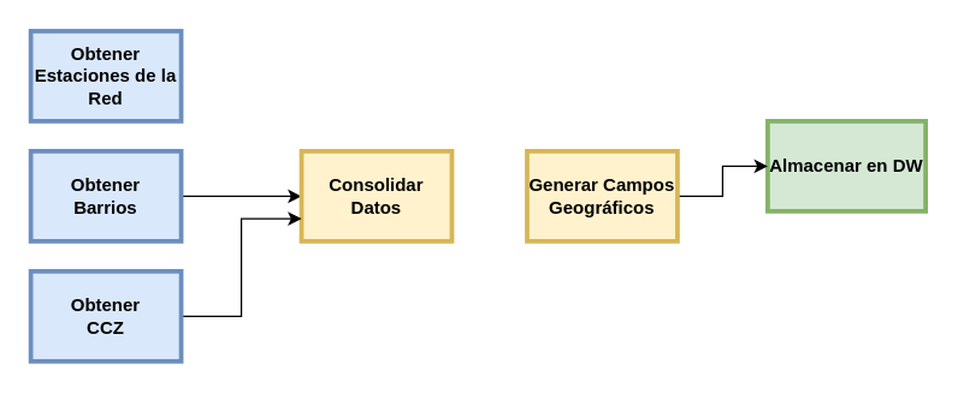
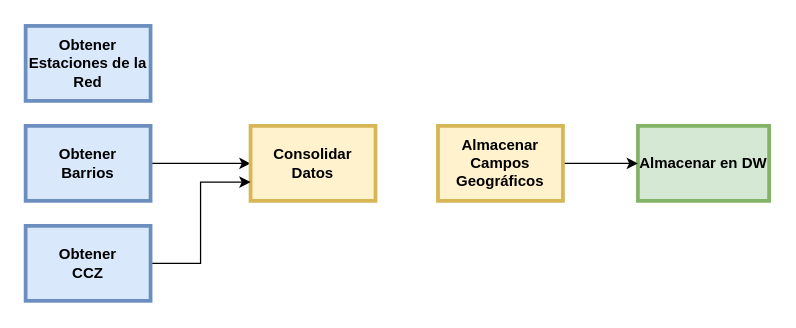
  <mxCell id="0" />
  <mxCell id="1" parent="0" />
  <mxCell id="2" value="Obtener&#10;Estaciones de la Red" style="whiteSpace=wrap;align=center;verticalAlign=middle;fontStyle=1;strokeWidth=3;fillColor=#dae8fc;strokeColor=#6c8ebf;" parent="1" vertex="1"><mxGeometry x="20" y="20" width="100" height="60" as="geometry" /></mxCell>
- <mxCell id="3" value="Almacenar en DW" style="whiteSpace=wrap;align=center;verticalAlign=middle;fontStyle=1;strokeWidth=3;fillColor=#d5e8d4;strokeColor=#82b366;" parent="1" vertex="1"><mxGeometry x="510" y="80" width="105" height="60" as="geometry" /></mxCell>
+ <mxCell id="3" value="Almacenar en DW" style="whiteSpace=wrap;align=center;verticalAlign=middle;fontStyle=1;strokeWidth=3;fillColor=#d5e8d4;strokeColor=#82b366;" parent="1" vertex="1"><mxGeometry x="510" y="100" width="105" height="60" as="geometry" /></mxCell>
  <mxCell id="4" style="edgeStyle=orthogonalEdgeStyle;rounded=0;orthogonalLoop=1;jettySize=auto;html=1;exitX=1;exitY=0.5;exitDx=0;exitDy=0;entryX=0;entryY=0.5;entryDx=0;entryDy=0;" parent="1" source="5" target="6" edge="1"><mxGeometry relative="1" as="geometry" /></mxCell>
  <mxCell id="5" value="Obtener&#10;Barrios" style="whiteSpace=wrap;align=center;verticalAlign=middle;fontStyle=1;strokeWidth=3;fillColor=#dae8fc;strokeColor=#6c8ebf;" parent="1" vertex="1"><mxGeometry x="20" y="100" width="100" height="60" as="geometry" /></mxCell>
  <mxCell id="6" value="Consolidar&#10;Datos" style="whiteSpace=wrap;align=center;verticalAlign=middle;fontStyle=1;strokeWidth=3;fillColor=#fff2cc;strokeColor=#d6b656;" parent="1" vertex="1"><mxGeometry x="200" y="100" width="100" height="60" as="geometry" /></mxCell>
  <mxCell id="7" style="edgeStyle=orthogonalEdgeStyle;rounded=0;orthogonalLoop=1;jettySize=auto;html=1;exitX=1;exitY=0.5;exitDx=0;exitDy=0;entryX=0;entryY=0.75;entryDx=0;entryDy=0;" parent="1" source="8" target="6" edge="1"><mxGeometry relative="1" as="geometry" /></mxCell>
  <mxCell id="8" value="Obtener&#10;CCZ" style="whiteSpace=wrap;align=center;verticalAlign=middle;fontStyle=1;strokeWidth=3;fillColor=#dae8fc;strokeColor=#6c8ebf;" parent="1" vertex="1"><mxGeometry x="20" y="180" width="100" height="60" as="geometry" /></mxCell>
  <mxCell id="9" style="edgeStyle=orthogonalEdgeStyle;rounded=0;orthogonalLoop=1;jettySize=auto;html=1;exitX=1;exitY=0.5;exitDx=0;exitDy=0;entryX=0;entryY=0.5;entryDx=0;entryDy=0;" edge="1" parent="1" source="10" target="3"><mxGeometry relative="1" as="geometry" /></mxCell>
- <mxCell id="10" value="Generar Campos Geográficos" style="whiteSpace=wrap;align=center;verticalAlign=middle;fontStyle=1;strokeWidth=3;fillColor=#fff2cc;strokeColor=#d6b656;" vertex="1" parent="1"><mxGeometry x="350" y="100" width="100" height="60" as="geometry" /></mxCell>
+ <mxCell id="10" value="Almacenar Campos Geográficos" style="whiteSpace=wrap;align=center;verticalAlign=middle;fontStyle=1;strokeWidth=3;fillColor=#fff2cc;strokeColor=#d6b656;" vertex="1" parent="1"><mxGeometry x="350" y="100" width="100" height="60" as="geometry" /></mxCell>
